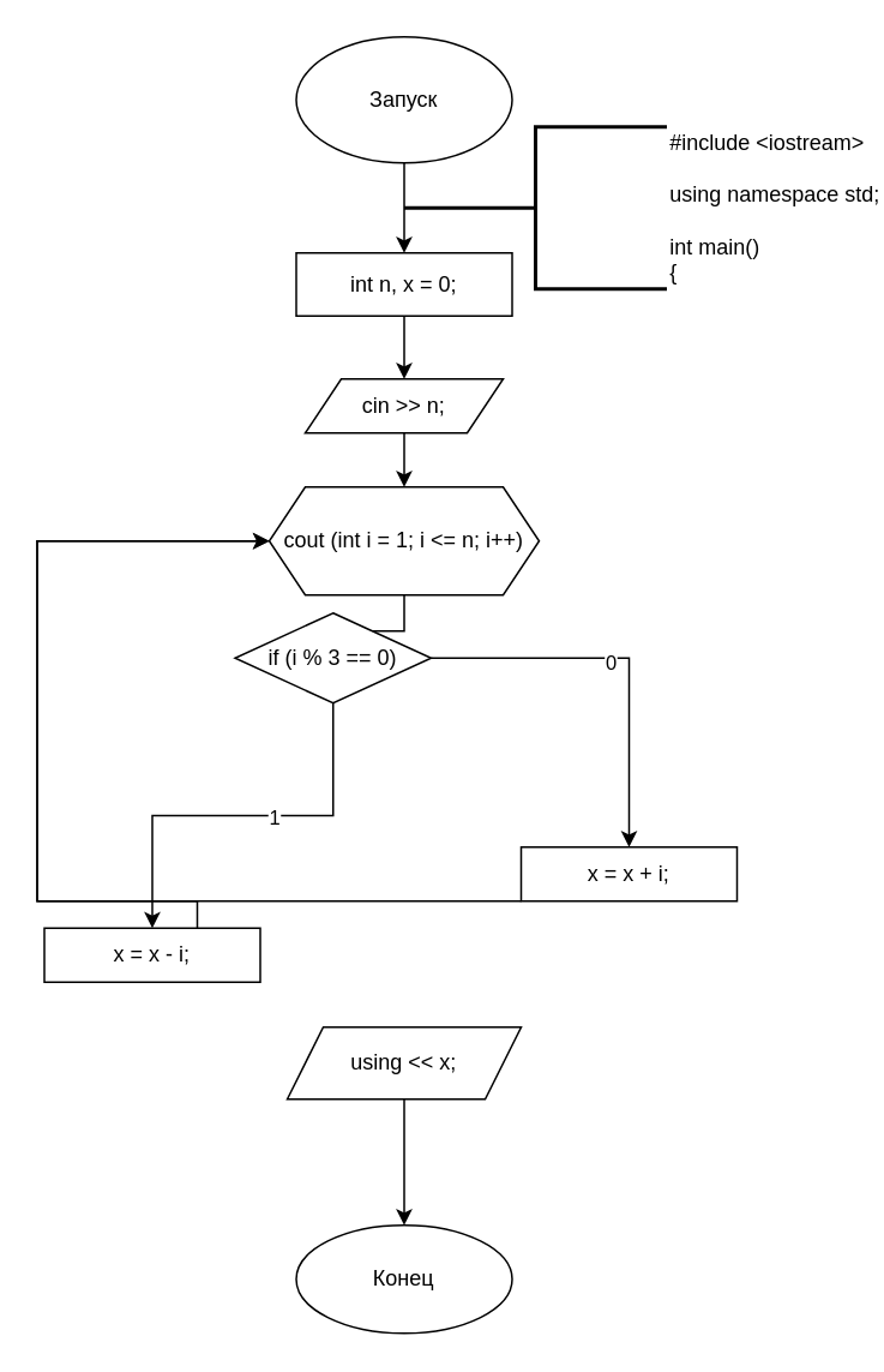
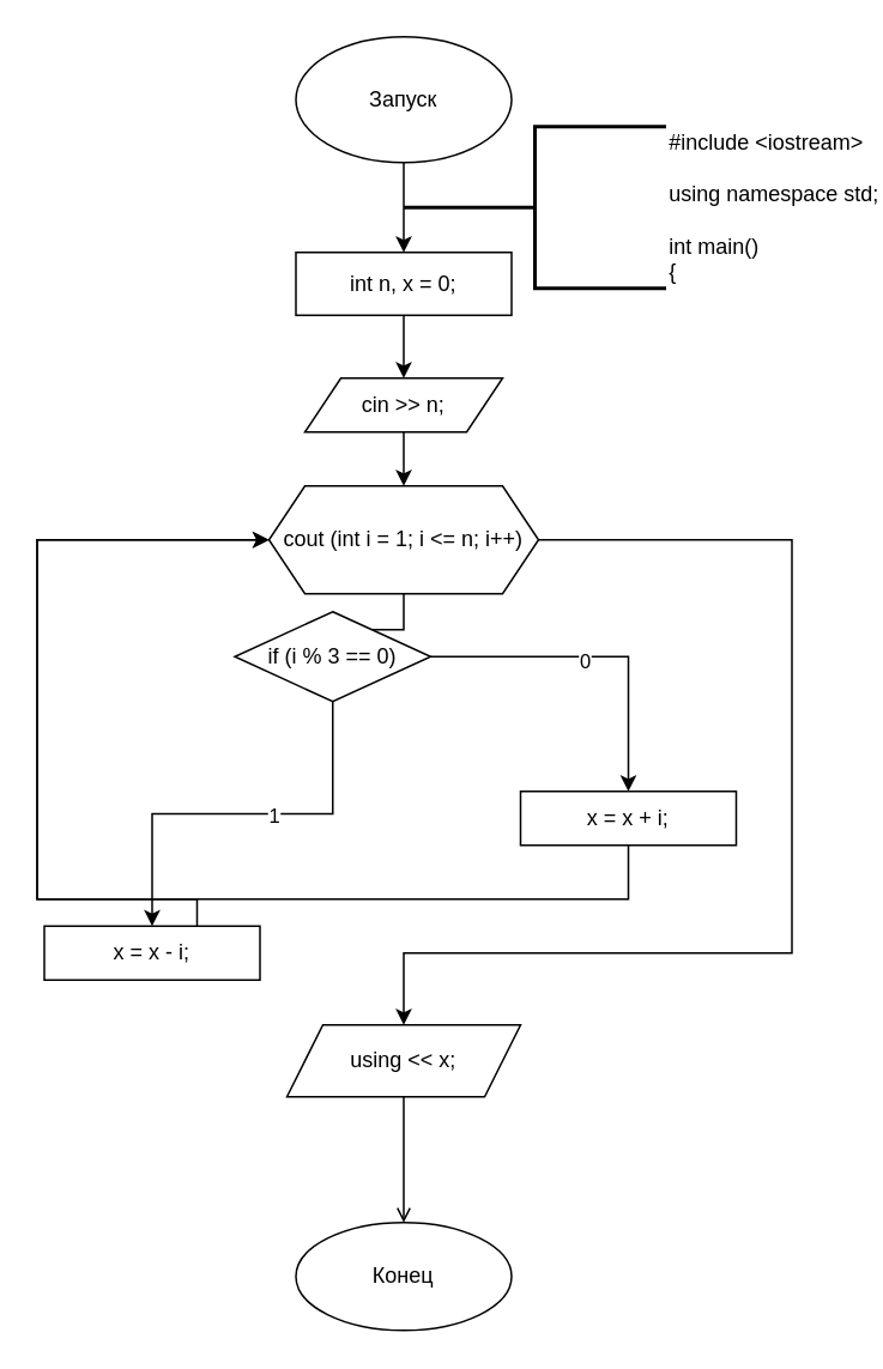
  <mxCell id="0" />
  <mxCell id="1" parent="0" />
  <mxCell id="2" value="" style="edgeStyle=orthogonalEdgeStyle;rounded=0;orthogonalLoop=1;jettySize=auto;html=1;" parent="1" source="3" target="5" edge="1"><mxGeometry relative="1" as="geometry" /></mxCell>
  <mxCell id="3" value="Запуск" style="ellipse;whiteSpace=wrap;html=1;" parent="1" vertex="1"><mxGeometry x="164" y="20" width="120" height="70" as="geometry" /></mxCell>
  <mxCell id="4" value="" style="edgeStyle=orthogonalEdgeStyle;rounded=0;orthogonalLoop=1;jettySize=auto;html=1;" parent="1" source="5" target="7" edge="1"><mxGeometry relative="1" as="geometry" /></mxCell>
  <mxCell id="5" value="int n, x = 0;" style="whiteSpace=wrap;html=1;" parent="1" vertex="1"><mxGeometry x="164" y="140" width="120" height="35" as="geometry" /></mxCell>
  <mxCell id="6" value="" style="edgeStyle=orthogonalEdgeStyle;rounded=0;orthogonalLoop=1;jettySize=auto;html=1;" parent="1" source="7" edge="1"><mxGeometry relative="1" as="geometry"><mxPoint x="224" y="270" as="targetPoint" /></mxGeometry></mxCell>
  <mxCell id="7" value="cin &gt;&gt; n;" style="shape=parallelogram;perimeter=parallelogramPerimeter;whiteSpace=wrap;html=1;fixedSize=1;" parent="1" vertex="1"><mxGeometry x="169" y="210" width="110" height="30" as="geometry" /></mxCell>
  <mxCell id="8" value="" style="edgeStyle=orthogonalEdgeStyle;rounded=0;orthogonalLoop=1;jettySize=auto;html=1;" parent="1" source="10" target="19" edge="1"><mxGeometry relative="1" as="geometry"><mxPoint x="224" y="370" as="targetPoint" /></mxGeometry></mxCell>
+ <mxCell id="9" style="edgeStyle=orthogonalEdgeStyle;rounded=0;orthogonalLoop=1;jettySize=auto;html=1;entryX=0.5;entryY=0;entryDx=0;entryDy=0;" parent="1" source="10" target="12" edge="1"><mxGeometry relative="1" as="geometry"><mxPoint x="224" y="490" as="targetPoint" /><Array as="points"><mxPoint x="440" y="300" /><mxPoint x="440" y="530" /><mxPoint x="224" y="530" /></Array></mxGeometry></mxCell>
  <mxCell id="10" value="cout (int i = 1; i &lt;= n; i++)" style="shape=hexagon;perimeter=hexagonPerimeter2;whiteSpace=wrap;html=1;fixedSize=1;" parent="1" vertex="1"><mxGeometry x="149" y="270" width="150" height="60" as="geometry" /></mxCell>
- <mxCell id="11" value="" style="edgeStyle=orthogonalEdgeStyle;rounded=0;orthogonalLoop=1;jettySize=auto;html=1;" parent="1" source="12" target="13" edge="1"><mxGeometry relative="1" as="geometry" /></mxCell>
+ <mxCell id="11" value="" style="edgeStyle=orthogonalEdgeStyle;rounded=0;orthogonalLoop=1;jettySize=auto;html=1;endArrow=open;" parent="1" source="12" target="13" edge="1"><mxGeometry relative="1" as="geometry" /></mxCell>
  <mxCell id="12" value="using &lt;&lt; x;" style="shape=parallelogram;perimeter=parallelogramPerimeter;whiteSpace=wrap;html=1;fixedSize=1;" parent="1" vertex="1"><mxGeometry x="159" y="570" width="130" height="40" as="geometry" /></mxCell>
  <mxCell id="13" value="Конец" style="ellipse;whiteSpace=wrap;html=1;" parent="1" vertex="1"><mxGeometry x="164" y="680" width="120" height="60" as="geometry" /></mxCell>
  <mxCell id="14" value="&lt;div&gt;&lt;span&gt;#include &amp;lt;iostream&amp;gt;&lt;/span&gt;&lt;br&gt;&lt;/div&gt;&lt;br&gt;using namespace std;&lt;br&gt;&lt;br&gt;int main()&lt;br&gt;{" style="strokeWidth=2;html=1;shape=mxgraph.flowchart.annotation_2;align=left;labelPosition=right;pointerEvents=1;" parent="1" vertex="1"><mxGeometry x="224" y="70" width="146" height="90" as="geometry" /></mxCell>
  <mxCell id="15" value="" style="edgeStyle=orthogonalEdgeStyle;rounded=0;orthogonalLoop=1;jettySize=auto;html=1;" edge="1" parent="1" source="19" target="21"><mxGeometry relative="1" as="geometry" /></mxCell>
  <mxCell id="16" value="1" style="edgeLabel;html=1;align=center;verticalAlign=middle;resizable=0;points=[];" vertex="1" connectable="0" parent="15"><mxGeometry x="-0.151" y="1" relative="1" as="geometry"><mxPoint as="offset" /></mxGeometry></mxCell>
  <mxCell id="17" value="" style="edgeStyle=orthogonalEdgeStyle;rounded=0;orthogonalLoop=1;jettySize=auto;html=1;" edge="1" parent="1" source="19" target="23"><mxGeometry relative="1" as="geometry" /></mxCell>
  <mxCell id="18" value="0" style="edgeLabel;html=1;align=center;verticalAlign=middle;resizable=0;points=[];" vertex="1" connectable="0" parent="17"><mxGeometry x="-0.078" y="-2" relative="1" as="geometry"><mxPoint as="offset" /></mxGeometry></mxCell>
  <mxCell id="19" value="if (i % 3 == 0)" style="rhombus;whiteSpace=wrap;html=1;" vertex="1" parent="1"><mxGeometry x="130" y="340" width="109" height="50" as="geometry" /></mxCell>
  <mxCell id="20" style="edgeStyle=orthogonalEdgeStyle;rounded=0;orthogonalLoop=1;jettySize=auto;html=1;entryX=0;entryY=0.5;entryDx=0;entryDy=0;" edge="1" parent="1" source="21" target="10"><mxGeometry relative="1" as="geometry"><Array as="points"><mxPoint x="109" y="500" /><mxPoint x="20" y="500" /><mxPoint x="20" y="300" /></Array></mxGeometry></mxCell>
  <mxCell id="21" value="x = x - i;" style="whiteSpace=wrap;html=1;" vertex="1" parent="1"><mxGeometry x="24" y="515" width="120" height="30" as="geometry" /></mxCell>
  <mxCell id="22" style="edgeStyle=orthogonalEdgeStyle;rounded=0;orthogonalLoop=1;jettySize=auto;html=1;entryX=0;entryY=0.5;entryDx=0;entryDy=0;" edge="1" parent="1" source="23" target="10"><mxGeometry relative="1" as="geometry"><Array as="points"><mxPoint x="349" y="500" /><mxPoint x="20" y="500" /><mxPoint x="20" y="300" /></Array></mxGeometry></mxCell>
- <mxCell id="23" value="x = x + i;" style="whiteSpace=wrap;html=1;" vertex="1" parent="1"><mxGeometry x="289" y="470" width="120" height="30" as="geometry" /></mxCell>
+ <mxCell id="23" value="x = x + i;" style="whiteSpace=wrap;html=1;" vertex="1" parent="1"><mxGeometry x="289" y="440" width="120" height="30" as="geometry" /></mxCell>
